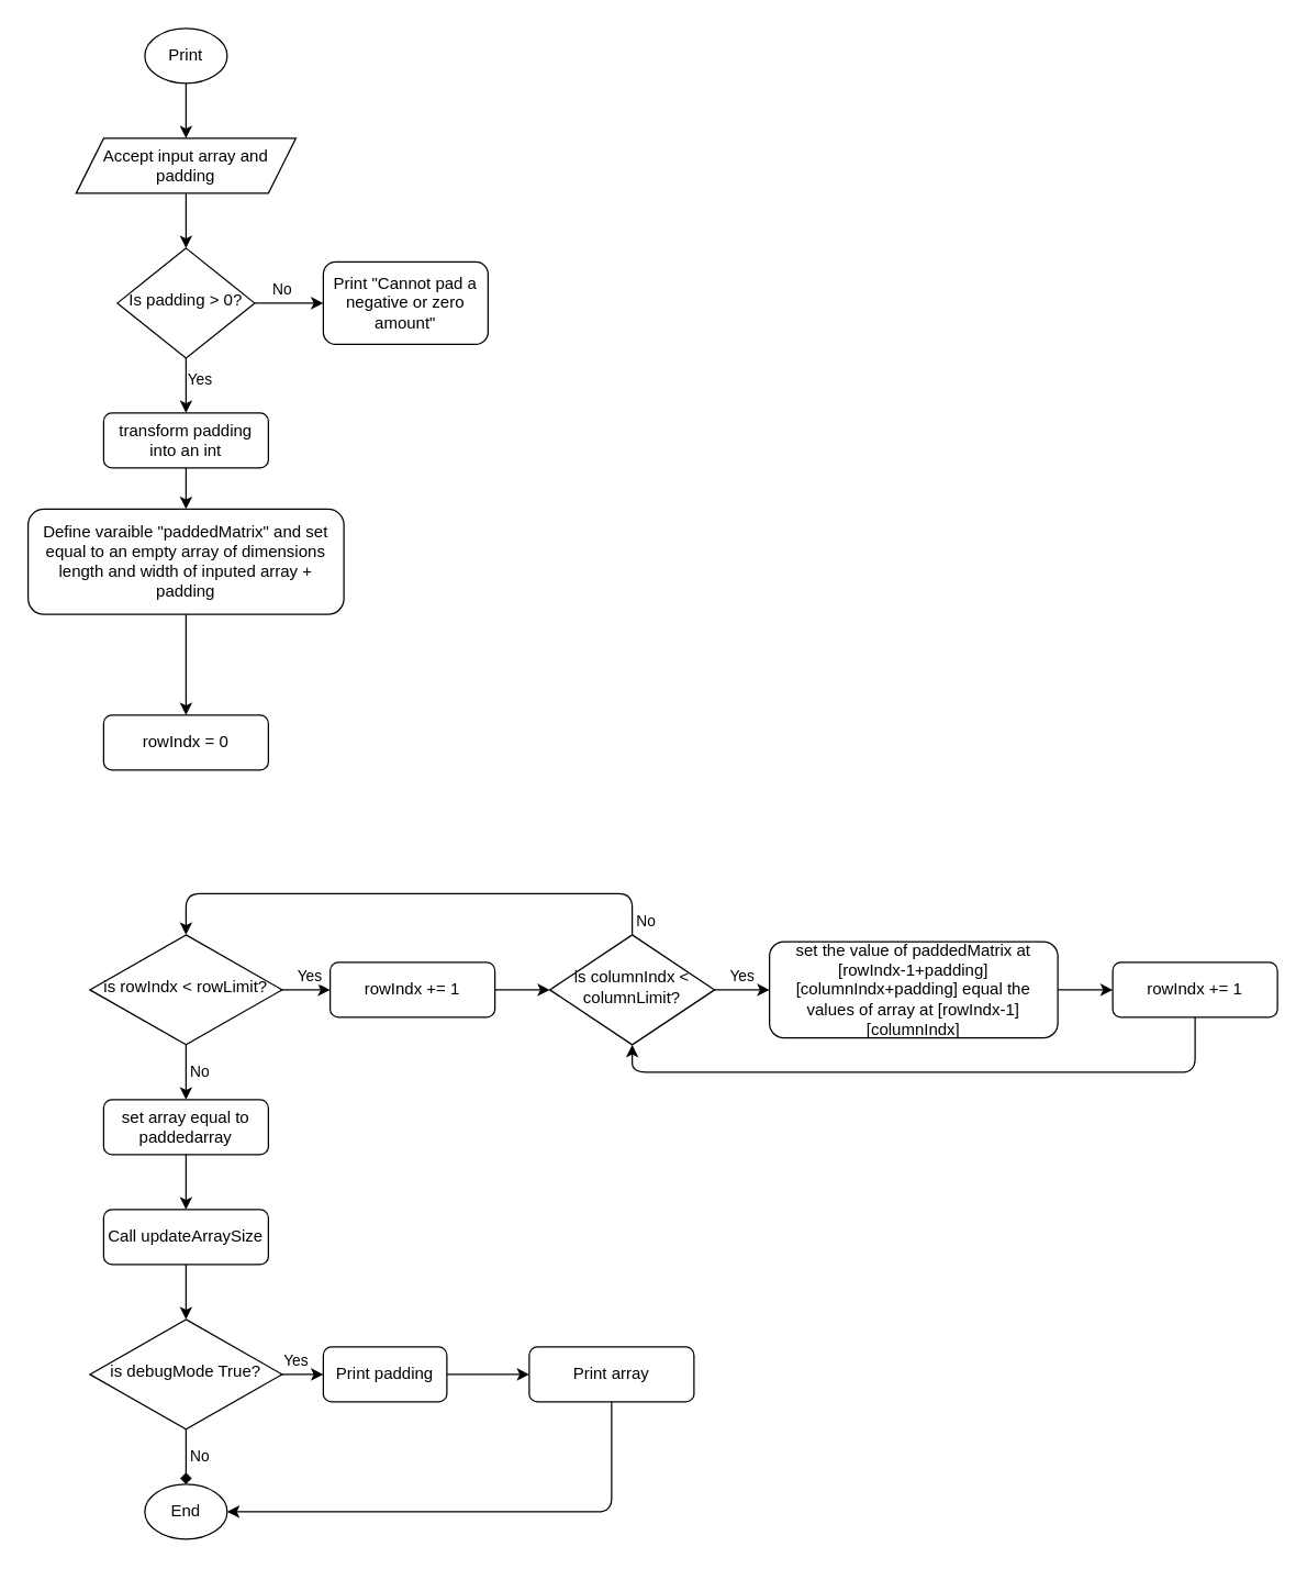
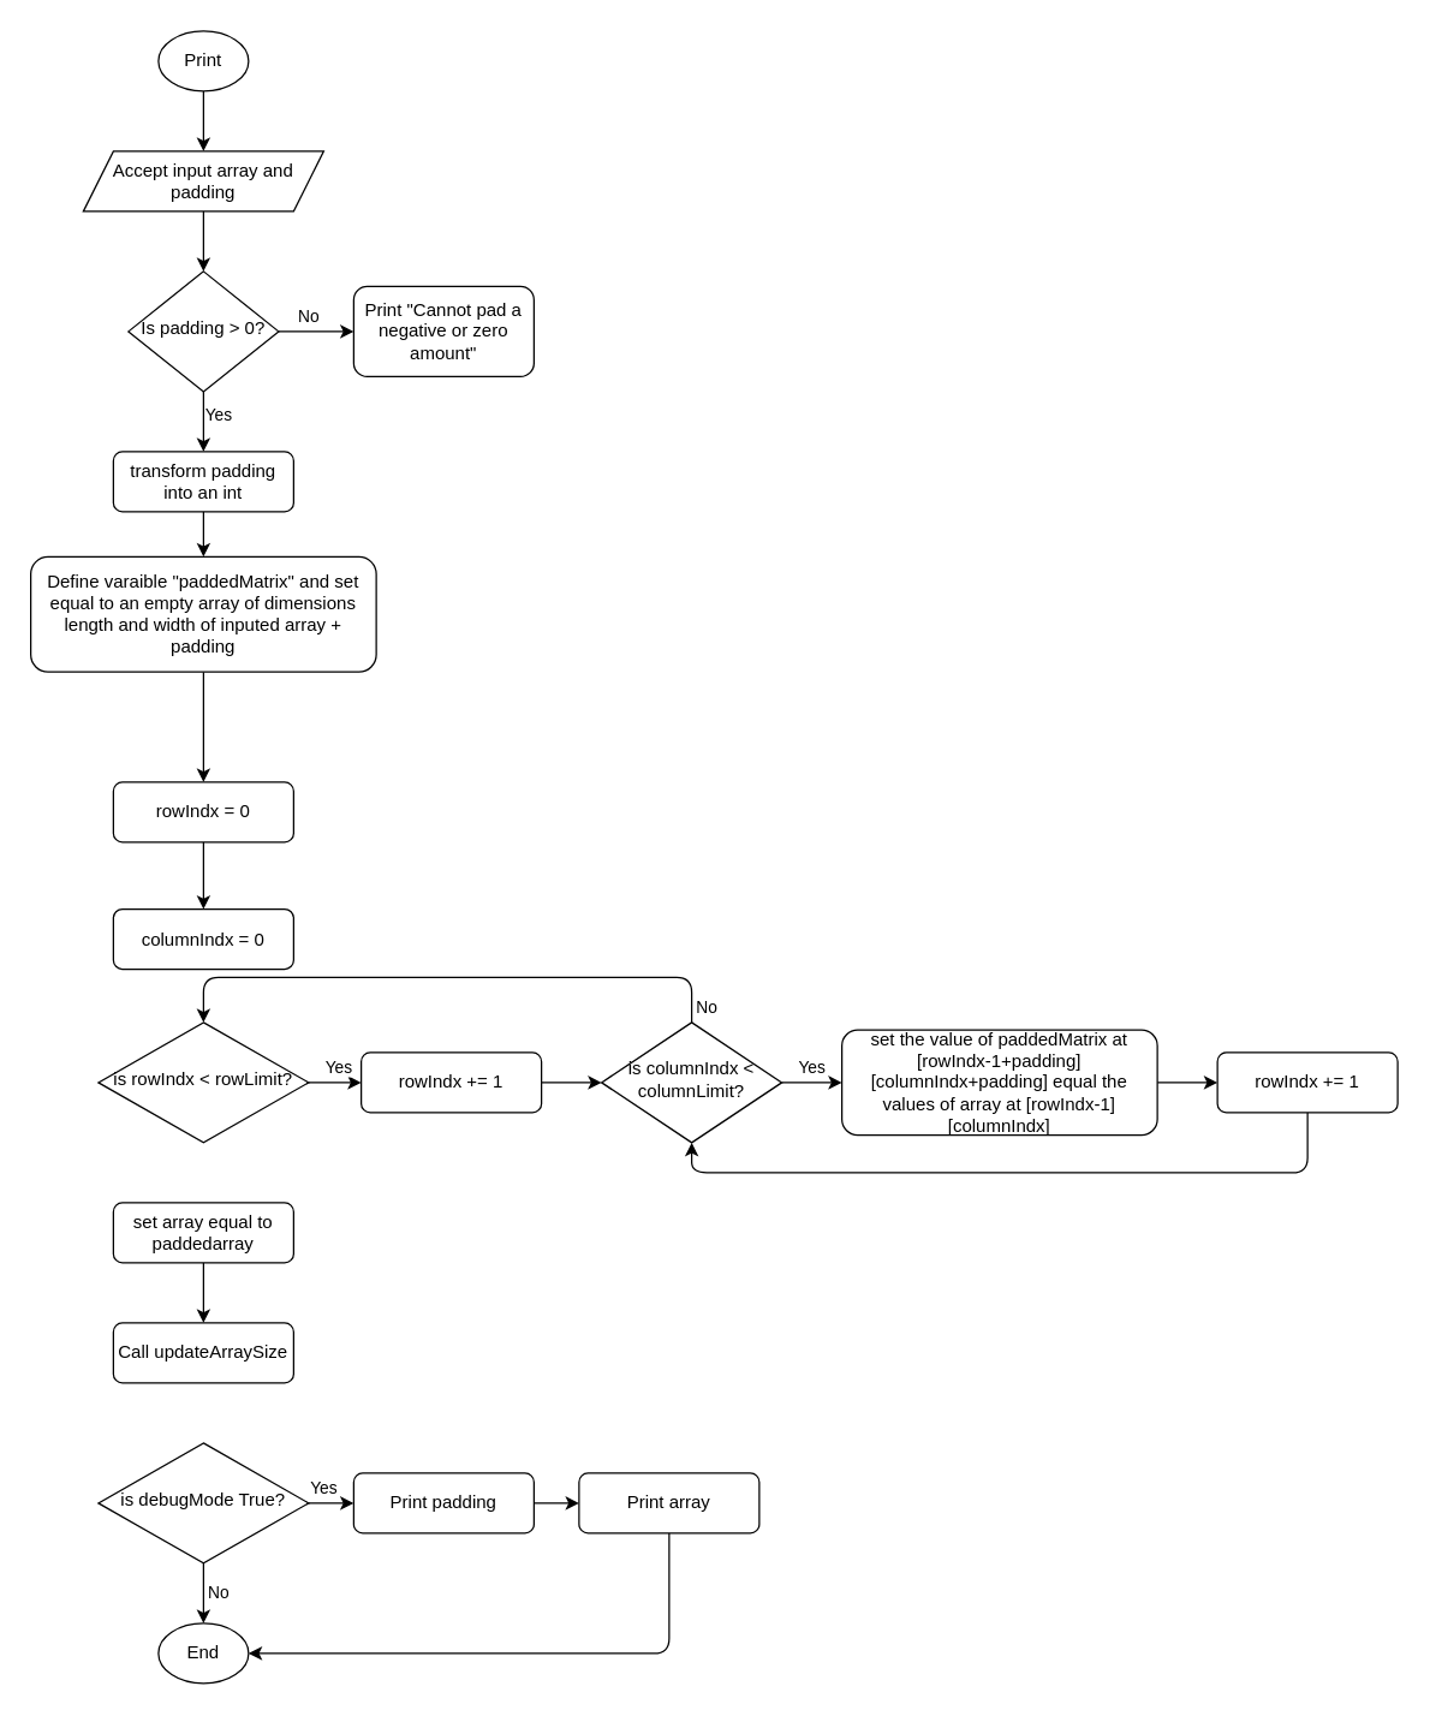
  <mxCell id="0" />
  <mxCell id="1" parent="0" />
  <mxCell id="2" value="" style="edgeStyle=orthogonalEdgeStyle;rounded=0;orthogonalLoop=1;jettySize=auto;html=1;" edge="1" parent="1" source="3"><mxGeometry relative="1" as="geometry"><mxPoint x="135" y="100" as="targetPoint" /></mxGeometry></mxCell>
  <mxCell id="3" value="Print" style="ellipse;whiteSpace=wrap;html=1;" vertex="1" parent="1"><mxGeometry x="105" width="60" height="40" as="geometry" y="20" /></mxCell>
  <mxCell id="4" value="" style="edgeStyle=orthogonalEdgeStyle;rounded=0;orthogonalLoop=1;jettySize=auto;html=1;" edge="1" parent="1" source="5" target="8"><mxGeometry relative="1" as="geometry" /></mxCell>
  <mxCell id="5" value="Accept input array and padding" style="shape=parallelogram;perimeter=parallelogramPerimeter;whiteSpace=wrap;html=1;fixedSize=1;" vertex="1" parent="1"><mxGeometry x="55" y="100" width="160" height="40" as="geometry" /></mxCell>
  <mxCell id="6" value="No" style="edgeStyle=orthogonalEdgeStyle;rounded=0;orthogonalLoop=1;jettySize=auto;html=1;" edge="1" parent="1" source="8" target="9"><mxGeometry x="-0.2" y="10" relative="1" as="geometry"><mxPoint as="offset" /></mxGeometry></mxCell>
  <mxCell id="7" value="Yes" style="edgeStyle=orthogonalEdgeStyle;rounded=0;orthogonalLoop=1;jettySize=auto;html=1;" edge="1" parent="1" source="8"><mxGeometry x="-0.2" y="10" relative="1" as="geometry"><mxPoint x="135" y="300" as="targetPoint" /><mxPoint as="offset" /></mxGeometry></mxCell>
  <mxCell id="8" value="Is padding &amp;gt; 0?" style="rhombus;whiteSpace=wrap;html=1;shadow=0;fontFamily=Helvetica;fontSize=12;align=center;strokeWidth=1;spacing=6;spacingTop=-4;" vertex="1" parent="1"><mxGeometry x="85" y="180" width="100" height="80" as="geometry" /></mxCell>
  <mxCell id="9" value="Print &quot;Cannot pad a negative or zero amount&quot;" style="rounded=1;whiteSpace=wrap;html=1;" vertex="1" parent="1"><mxGeometry x="235" y="190" width="120" height="60" as="geometry" /></mxCell>
  <mxCell id="10" value="" style="edgeStyle=orthogonalEdgeStyle;rounded=0;orthogonalLoop=1;jettySize=auto;html=1;" edge="1" parent="1" source="11"><mxGeometry relative="1" as="geometry"><mxPoint x="135" y="370" as="targetPoint" /></mxGeometry></mxCell>
  <mxCell id="11" value="transform padding into an int" style="rounded=1;whiteSpace=wrap;html=1;fontSize=12;glass=0;strokeWidth=1;shadow=0;" vertex="1" parent="1"><mxGeometry x="75" y="300" width="120" height="40" as="geometry" /></mxCell>
  <mxCell id="12" value="" style="edgeStyle=orthogonalEdgeStyle;rounded=0;orthogonalLoop=1;jettySize=auto;html=1;" edge="1" parent="1" source="13" target="15"><mxGeometry relative="1" as="geometry" /></mxCell>
  <mxCell id="13" value="Define varaible &quot;paddedMatrix&quot; and set equal to an empty array of dimensions length and width of inputed array + padding" style="rounded=1;whiteSpace=wrap;html=1;fontSize=12;glass=0;strokeWidth=1;shadow=0;" vertex="1" parent="1"><mxGeometry x="20" y="370" width="230" height="76.67" as="geometry" /></mxCell>
+ <mxCell id="14" value="" style="edgeStyle=orthogonalEdgeStyle;rounded=0;orthogonalLoop=1;jettySize=auto;html=1;" edge="1" parent="1" source="15" target="16"><mxGeometry relative="1" as="geometry" /></mxCell>
  <mxCell id="15" value="rowIndx = 0" style="rounded=1;whiteSpace=wrap;html=1;fontSize=12;glass=0;strokeWidth=1;shadow=0;" vertex="1" parent="1"><mxGeometry x="75" y="520" width="120" height="40" as="geometry" /></mxCell>
+ <mxCell id="16" value="columnIndx = 0" style="rounded=1;whiteSpace=wrap;html=1;fontSize=12;glass=0;strokeWidth=1;shadow=0;" vertex="1" parent="1"><mxGeometry x="75" y="604.5" width="120" height="40" as="geometry" /></mxCell>
  <mxCell id="17" value="Yes" style="edgeStyle=orthogonalEdgeStyle;rounded=0;orthogonalLoop=1;jettySize=auto;html=1;" edge="1" parent="1" source="19"><mxGeometry x="0.2" y="10" relative="1" as="geometry"><mxPoint x="240" y="720" as="targetPoint" /><mxPoint as="offset" /></mxGeometry></mxCell>
- <mxCell id="18" value="No" style="edgeStyle=orthogonalEdgeStyle;rounded=0;orthogonalLoop=1;jettySize=auto;html=1;" edge="1" parent="1" source="19" target="21"><mxGeometry y="10" relative="1" as="geometry"><mxPoint as="offset" /></mxGeometry></mxCell>
  <mxCell id="19" value="is rowIndx &amp;lt; rowLimit?" style="rhombus;whiteSpace=wrap;html=1;shadow=0;fontFamily=Helvetica;fontSize=12;align=center;strokeWidth=1;spacing=6;spacingTop=-4;" vertex="1" parent="1"><mxGeometry x="65" y="680" width="140" height="80" as="geometry" /></mxCell>
  <mxCell id="20" value="" style="edgeStyle=orthogonalEdgeStyle;rounded=0;orthogonalLoop=1;jettySize=auto;html=1;" edge="1" parent="1" source="21" target="32"><mxGeometry relative="1" as="geometry" /></mxCell>
  <mxCell id="21" value="set array equal to paddedarray" style="rounded=1;whiteSpace=wrap;html=1;fontSize=12;glass=0;strokeWidth=1;shadow=0;" vertex="1" parent="1"><mxGeometry x="75" y="800" width="120" height="40" as="geometry" /></mxCell>
  <mxCell id="22" value="Yes" style="edgeStyle=orthogonalEdgeStyle;rounded=0;orthogonalLoop=1;jettySize=auto;html=1;" edge="1" parent="1" source="23" target="27"><mxGeometry y="10" relative="1" as="geometry"><mxPoint as="offset" /></mxGeometry></mxCell>
  <mxCell id="23" value="is columnIndx &amp;lt; columnLimit?" style="rhombus;whiteSpace=wrap;html=1;shadow=0;fontFamily=Helvetica;fontSize=12;align=center;strokeWidth=1;spacing=6;spacingTop=-4;" vertex="1" parent="1"><mxGeometry x="400" y="680" width="120" height="80" as="geometry" /></mxCell>
  <mxCell id="24" value="" style="edgeStyle=orthogonalEdgeStyle;rounded=0;orthogonalLoop=1;jettySize=auto;html=1;" edge="1" parent="1" source="25" target="23"><mxGeometry relative="1" as="geometry" /></mxCell>
  <mxCell id="25" value="rowIndx += 1" style="rounded=1;whiteSpace=wrap;html=1;fontSize=12;glass=0;strokeWidth=1;shadow=0;" vertex="1" parent="1"><mxGeometry x="240" y="700" width="120" height="40" as="geometry" /></mxCell>
  <mxCell id="26" value="" style="edgeStyle=orthogonalEdgeStyle;rounded=0;orthogonalLoop=1;jettySize=auto;html=1;" edge="1" parent="1" source="27" target="28"><mxGeometry relative="1" as="geometry" /></mxCell>
  <mxCell id="27" value="set the value of paddedMatrix at [rowIndx-1+padding][columnIndx+padding] equal the values of array at [rowIndx-1][columnIndx]" style="rounded=1;whiteSpace=wrap;html=1;fontSize=12;glass=0;strokeWidth=1;shadow=0;" vertex="1" parent="1"><mxGeometry x="560" y="685" width="210" height="70" as="geometry" /></mxCell>
  <mxCell id="28" value="rowIndx += 1" style="rounded=1;whiteSpace=wrap;html=1;fontSize=12;glass=0;strokeWidth=1;shadow=0;" vertex="1" parent="1"><mxGeometry x="810" y="700" width="120" height="40" as="geometry" /></mxCell>
  <mxCell id="29" value="" style="endArrow=classic;html=1;exitX=0.5;exitY=1;exitDx=0;exitDy=0;entryX=0.5;entryY=1;entryDx=0;entryDy=0;" edge="1" parent="1" source="28" target="23"><mxGeometry width="50" height="50" relative="1" as="geometry"><mxPoint x="860" y="850" as="sourcePoint" /><mxPoint x="910" y="800" as="targetPoint" /><Array as="points"><mxPoint x="870" y="780" /><mxPoint x="460" y="780" /></Array></mxGeometry></mxCell>
  <mxCell id="30" value="No" style="endArrow=classic;html=1;exitX=0.5;exitY=0;exitDx=0;exitDy=0;entryX=0.5;entryY=0;entryDx=0;entryDy=0;" edge="1" parent="1" source="23" target="19"><mxGeometry x="-0.947" y="-10" width="50" height="50" relative="1" as="geometry"><mxPoint x="370" y="620" as="sourcePoint" /><mxPoint x="420" y="570" as="targetPoint" /><Array as="points"><mxPoint x="460" y="650" /><mxPoint x="135" y="650" /></Array><mxPoint as="offset" /></mxGeometry></mxCell>
- <mxCell id="31" value="" style="edgeStyle=orthogonalEdgeStyle;rounded=0;orthogonalLoop=1;jettySize=auto;html=1;" edge="1" parent="1" source="32" target="35"><mxGeometry relative="1" as="geometry" /></mxCell>
  <mxCell id="32" value="Call updateArraySize" style="rounded=1;whiteSpace=wrap;html=1;fontSize=12;glass=0;strokeWidth=1;shadow=0;" vertex="1" parent="1"><mxGeometry x="75" y="880" width="120" height="40" as="geometry" /></mxCell>
- <mxCell id="33" value="No" style="edgeStyle=orthogonalEdgeStyle;rounded=0;orthogonalLoop=1;jettySize=auto;html=1;endArrow=diamond;" edge="1" parent="1" source="35" target="36"><mxGeometry y="10" relative="1" as="geometry"><mxPoint as="offset" /></mxGeometry></mxCell>
+ <mxCell id="33" value="No" style="edgeStyle=orthogonalEdgeStyle;rounded=0;orthogonalLoop=1;jettySize=auto;html=1;" edge="1" parent="1" source="35" target="36"><mxGeometry y="10" relative="1" as="geometry"><mxPoint as="offset" /></mxGeometry></mxCell>
  <mxCell id="34" value="Yes" style="edgeStyle=orthogonalEdgeStyle;rounded=0;orthogonalLoop=1;jettySize=auto;html=1;" edge="1" parent="1" source="35" target="38"><mxGeometry x="0.2" y="10" relative="1" as="geometry"><mxPoint as="offset" /></mxGeometry></mxCell>
  <mxCell id="35" value="is debugMode True?" style="rhombus;whiteSpace=wrap;html=1;shadow=0;fontFamily=Helvetica;fontSize=12;align=center;strokeWidth=1;spacing=6;spacingTop=-4;" vertex="1" parent="1"><mxGeometry x="65" y="960" width="140" height="80" as="geometry" /></mxCell>
  <mxCell id="36" value="End" style="ellipse;whiteSpace=wrap;html=1;" vertex="1" parent="1"><mxGeometry x="105" y="1080" width="60" height="40" as="geometry" /></mxCell>
  <mxCell id="37" value="" style="edgeStyle=orthogonalEdgeStyle;rounded=0;orthogonalLoop=1;jettySize=auto;html=1;" edge="1" parent="1" source="38" target="39"><mxGeometry relative="1" as="geometry" /></mxCell>
- <mxCell id="38" value="Print padding" style="rounded=1;whiteSpace=wrap;html=1;fontSize=12;glass=0;strokeWidth=1;shadow=0;" vertex="1" parent="1"><mxGeometry x="235" y="980" width="90" height="40" as="geometry" /></mxCell>
+ <mxCell id="38" value="Print padding" style="rounded=1;whiteSpace=wrap;html=1;fontSize=12;glass=0;strokeWidth=1;shadow=0;" vertex="1" parent="1"><mxGeometry x="235" y="980" width="120" height="40" as="geometry" /></mxCell>
  <mxCell id="39" value="Print array" style="rounded=1;whiteSpace=wrap;html=1;fontSize=12;glass=0;strokeWidth=1;shadow=0;" vertex="1" parent="1"><mxGeometry x="385" y="980" width="120" height="40" as="geometry" /></mxCell>
  <mxCell id="40" value="" style="endArrow=classic;html=1;exitX=0.5;exitY=1;exitDx=0;exitDy=0;entryX=1;entryY=0.5;entryDx=0;entryDy=0;" edge="1" parent="1" source="39" target="36"><mxGeometry width="50" height="50" relative="1" as="geometry"><mxPoint x="295" y="1130" as="sourcePoint" /><mxPoint x="345" y="1080" as="targetPoint" /><Array as="points"><mxPoint x="445" y="1100" /></Array></mxGeometry></mxCell>
